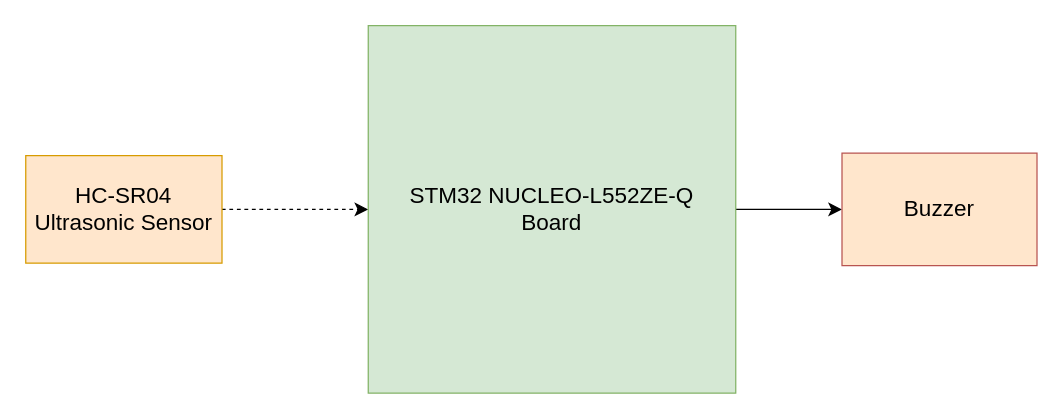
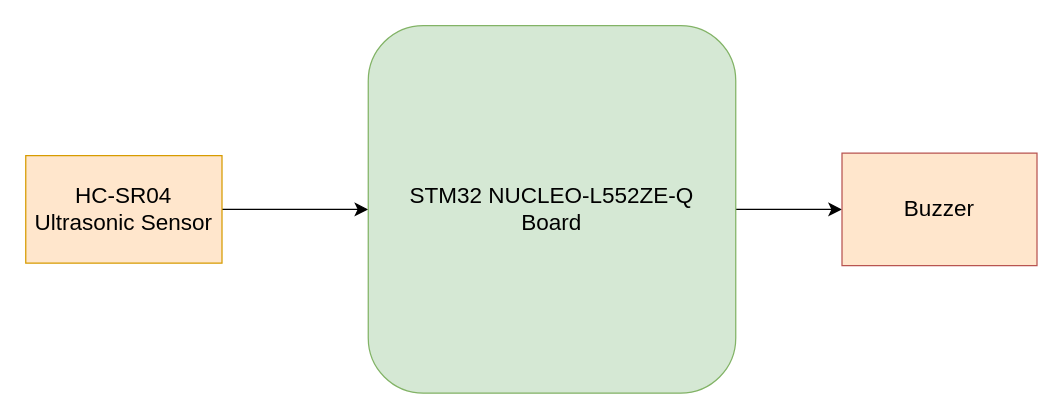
  <mxCell id="0" />
  <mxCell id="1" parent="0" />
- <mxCell id="2" style="edgeStyle=none;curved=1;rounded=0;orthogonalLoop=1;jettySize=auto;html=1;exitX=1;exitY=0.5;exitDx=0;exitDy=0;entryX=0;entryY=0.5;entryDx=0;entryDy=0;fontSize=12;startSize=8;endSize=8;dashed=1;" edge="1" parent="1" source="3" target="5"><mxGeometry relative="1" as="geometry" /></mxCell>
+ <mxCell id="2" style="edgeStyle=none;curved=1;rounded=0;orthogonalLoop=1;jettySize=auto;html=1;exitX=1;exitY=0.5;exitDx=0;exitDy=0;entryX=0;entryY=0.5;entryDx=0;entryDy=0;fontSize=12;startSize=8;endSize=8;" edge="1" parent="1" source="3" target="5"><mxGeometry relative="1" as="geometry" /></mxCell>
  <mxCell id="3" value="&lt;font style=&quot;font-size: 18px;&quot;&gt;HC-SR04 Ultrasonic Sensor&lt;/font&gt;" style="rounded=0;whiteSpace=wrap;html=1;fillColor=#ffe6cc;strokeColor=#d79b00;" vertex="1" parent="1"><mxGeometry x="20" y="124" width="157" height="86" as="geometry" /></mxCell>
  <mxCell id="4" style="edgeStyle=none;curved=1;rounded=0;orthogonalLoop=1;jettySize=auto;html=1;exitX=1;exitY=0.5;exitDx=0;exitDy=0;entryX=0;entryY=0.5;entryDx=0;entryDy=0;fontSize=12;startSize=8;endSize=8;" edge="1" parent="1" source="5" target="6"><mxGeometry relative="1" as="geometry" /></mxCell>
- <mxCell id="5" value="&lt;div style=&quot;padding-right: 15px; padding-left: 15px;&quot;&gt;&lt;span style=&quot;font-size: 18px; background-color: initial;&quot;&gt;STM32 NUCLEO-L552ZE-Q Board&lt;/span&gt;&lt;/div&gt;" style="whiteSpace=wrap;html=1;aspect=fixed;align=center;fillColor=#d5e8d4;strokeColor=#82b366;" vertex="1" parent="1"><mxGeometry x="294" y="20" width="294" height="294" as="geometry" /></mxCell>
+ <mxCell id="5" value="&lt;div style=&quot;padding-right: 15px; padding-left: 15px;&quot;&gt;&lt;span style=&quot;font-size: 18px; background-color: initial;&quot;&gt;STM32 NUCLEO-L552ZE-Q Board&lt;/span&gt;&lt;/div&gt;" style="whiteSpace=wrap;html=1;aspect=fixed;align=center;fillColor=#d5e8d4;strokeColor=#82b366;rounded=1;" vertex="1" parent="1"><mxGeometry x="294" y="20" width="294" height="294" as="geometry" /></mxCell>
  <mxCell id="6" value="&lt;font style=&quot;font-size: 18px;&quot;&gt;Buzzer&lt;/font&gt;" style="rounded=0;whiteSpace=wrap;html=1;fillColor=#ffe6cc;strokeColor=#b85450;" vertex="1" parent="1"><mxGeometry x="673" y="122" width="156" height="90" as="geometry" /></mxCell>
